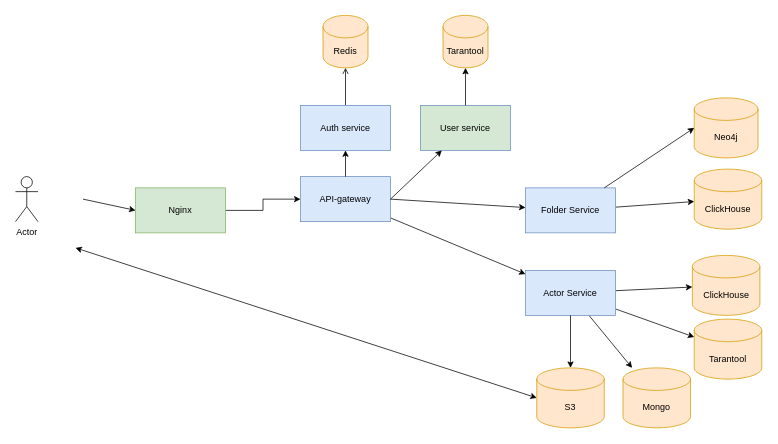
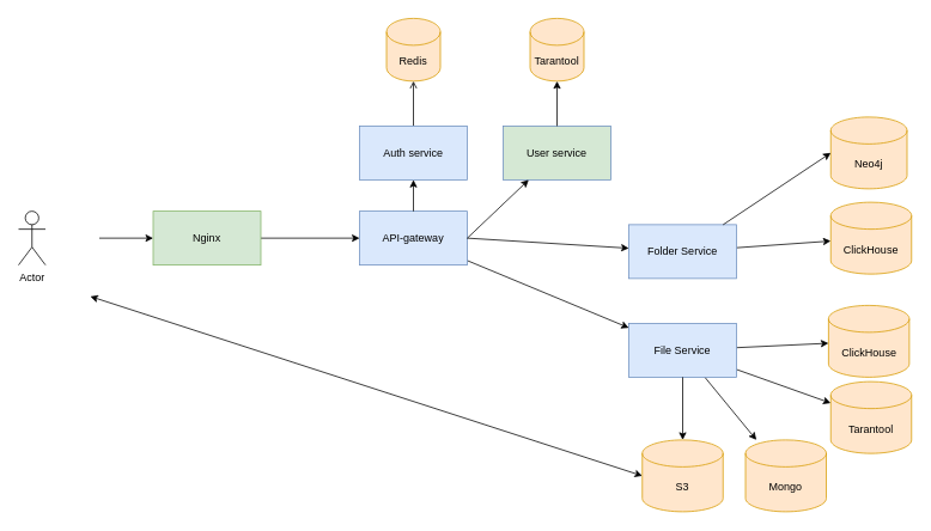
  <mxCell id="0" />
  <mxCell id="1" parent="0" />
  <mxCell id="2" value="Actor" style="shape=umlActor;verticalLabelPosition=bottom;verticalAlign=top;html=1;outlineConnect=0;" parent="1" vertex="1"><mxGeometry x="20" y="235" width="30" height="60" as="geometry" /></mxCell>
  <mxCell id="3" style="edgeStyle=orthogonalEdgeStyle;rounded=0;orthogonalLoop=1;jettySize=auto;html=1;" parent="1" source="4" target="6" edge="1"><mxGeometry relative="1" as="geometry" /></mxCell>
- <mxCell id="4" value="Nginx" style="rounded=0;whiteSpace=wrap;html=1;fillColor=#d5e8d4;strokeColor=#82b366;" parent="1" vertex="1"><mxGeometry x="180" y="250" width="120" height="60" as="geometry" /></mxCell>
+ <mxCell id="4" value="Nginx" style="rounded=0;whiteSpace=wrap;html=1;fillColor=#d5e8d4;strokeColor=#82b366;" parent="1" vertex="1"><mxGeometry x="170" y="235" width="120" height="60" as="geometry" /></mxCell>
  <mxCell id="5" style="rounded=0;orthogonalLoop=1;jettySize=auto;html=1;" parent="1" source="6" target="19" edge="1"><mxGeometry relative="1" as="geometry" /></mxCell>
  <mxCell id="6" value="API-gateway" style="rounded=0;whiteSpace=wrap;html=1;fillColor=#dae8fc;strokeColor=#6c8ebf;" parent="1" vertex="1"><mxGeometry x="400" y="235" width="120" height="60" as="geometry" /></mxCell>
  <mxCell id="7" value="" style="endArrow=classic;html=1;rounded=0;entryX=0;entryY=0.5;entryDx=0;entryDy=0;" parent="1" target="4" edge="1"><mxGeometry width="50" height="50" relative="1" as="geometry"><mxPoint x="110" y="265" as="sourcePoint" /><mxPoint x="150" y="280" as="targetPoint" /></mxGeometry></mxCell>
  <mxCell id="8" value="Redis" style="shape=cylinder3;whiteSpace=wrap;html=1;boundedLbl=1;backgroundOutline=1;size=15;fillColor=#ffe6cc;strokeColor=#d79b00;" parent="1" vertex="1"><mxGeometry x="430" y="20" width="60" height="70" as="geometry" /></mxCell>
  <mxCell id="9" style="edgeStyle=orthogonalEdgeStyle;rounded=0;orthogonalLoop=1;jettySize=auto;html=1;endArrow=open;" parent="1" source="10" target="8" edge="1"><mxGeometry relative="1" as="geometry" /></mxCell>
  <mxCell id="10" value="Auth service" style="rounded=0;whiteSpace=wrap;html=1;fillColor=#dae8fc;strokeColor=#6c8ebf;" parent="1" vertex="1"><mxGeometry x="400" y="140" width="120" height="60" as="geometry" /></mxCell>
  <mxCell id="11" value="User service" style="rounded=0;whiteSpace=wrap;html=1;fillColor=#d5e8d4;strokeColor=#6c8ebf;" parent="1" vertex="1"><mxGeometry x="560" y="140" width="120" height="60" as="geometry" /></mxCell>
  <mxCell id="12" value="" style="endArrow=classic;html=1;rounded=0;exitX=0.5;exitY=0;exitDx=0;exitDy=0;" parent="1" source="6" target="10" edge="1"><mxGeometry width="50" height="50" relative="1" as="geometry"><mxPoint x="450" y="200" as="sourcePoint" /><mxPoint x="500" y="150" as="targetPoint" /></mxGeometry></mxCell>
  <mxCell id="13" value="" style="endArrow=classic;html=1;rounded=0;exitX=1;exitY=0.5;exitDx=0;exitDy=0;" parent="1" source="6" target="11" edge="1"><mxGeometry width="50" height="50" relative="1" as="geometry"><mxPoint x="450" y="200" as="sourcePoint" /><mxPoint x="500" y="150" as="targetPoint" /></mxGeometry></mxCell>
  <mxCell id="14" value="Tarantool" style="shape=cylinder3;whiteSpace=wrap;html=1;boundedLbl=1;backgroundOutline=1;size=15;fillColor=#ffe6cc;strokeColor=#d79b00;" parent="1" vertex="1"><mxGeometry x="590" y="20" width="60" height="70" as="geometry" /></mxCell>
  <mxCell id="15" value="" style="endArrow=classic;html=1;rounded=0;exitX=0.5;exitY=0;exitDx=0;exitDy=0;" parent="1" source="11" target="14" edge="1"><mxGeometry width="50" height="50" relative="1" as="geometry"><mxPoint x="450" y="200" as="sourcePoint" /><mxPoint x="600" y="110" as="targetPoint" /></mxGeometry></mxCell>
  <mxCell id="16" style="rounded=0;orthogonalLoop=1;jettySize=auto;html=1;" parent="1" source="19" target="24" edge="1"><mxGeometry relative="1" as="geometry" /></mxCell>
  <mxCell id="17" style="rounded=0;orthogonalLoop=1;jettySize=auto;html=1;" parent="1" source="19" target="26" edge="1"><mxGeometry relative="1" as="geometry" /></mxCell>
  <mxCell id="18" style="rounded=0;orthogonalLoop=1;jettySize=auto;html=1;" edge="1" parent="1" source="19" target="31"><mxGeometry relative="1" as="geometry" /></mxCell>
- <mxCell id="19" value="Actor Service" style="rounded=0;whiteSpace=wrap;html=1;fillColor=#dae8fc;strokeColor=#6c8ebf;" parent="1" vertex="1"><mxGeometry x="700" y="360" width="120" height="60" as="geometry" /></mxCell>
+ <mxCell id="19" value="File Service" style="rounded=0;whiteSpace=wrap;html=1;fillColor=#dae8fc;strokeColor=#6c8ebf;" parent="1" vertex="1"><mxGeometry x="700" y="360" width="120" height="60" as="geometry" /></mxCell>
  <mxCell id="20" style="rounded=0;orthogonalLoop=1;jettySize=auto;html=1;" parent="1" source="21" target="30" edge="1"><mxGeometry relative="1" as="geometry" /></mxCell>
  <mxCell id="21" value="Folder Service" style="rounded=0;whiteSpace=wrap;html=1;fillColor=#dae8fc;strokeColor=#6c8ebf;" parent="1" vertex="1"><mxGeometry x="700" y="250" width="120" height="60" as="geometry" /></mxCell>
  <mxCell id="22" value="Neo4j" style="shape=cylinder3;whiteSpace=wrap;html=1;boundedLbl=1;backgroundOutline=1;size=15;fillColor=#ffe6cc;strokeColor=#d79b00;" parent="1" vertex="1"><mxGeometry x="925" y="130" width="85" height="80" as="geometry" /></mxCell>
  <mxCell id="23" style="rounded=0;orthogonalLoop=1;jettySize=auto;html=1;entryX=0;entryY=0.5;entryDx=0;entryDy=0;entryPerimeter=0;" parent="1" source="21" target="22" edge="1"><mxGeometry relative="1" as="geometry" /></mxCell>
  <mxCell id="24" value="Mongo" style="shape=cylinder3;whiteSpace=wrap;html=1;boundedLbl=1;backgroundOutline=1;size=15;fillColor=#ffe6cc;strokeColor=#d79b00;" parent="1" vertex="1"><mxGeometry x="830" y="490" width="90" height="80" as="geometry" /></mxCell>
  <mxCell id="25" value="" style="endArrow=classic;html=1;rounded=0;exitX=1;exitY=0.5;exitDx=0;exitDy=0;" parent="1" source="6" target="21" edge="1"><mxGeometry width="50" height="50" relative="1" as="geometry"><mxPoint x="750" y="370" as="sourcePoint" /><mxPoint x="800" y="320" as="targetPoint" /></mxGeometry></mxCell>
  <mxCell id="26" value="ClickHouse" style="shape=cylinder3;whiteSpace=wrap;html=1;boundedLbl=1;backgroundOutline=1;size=15;fillColor=#ffe6cc;strokeColor=#d79b00;" parent="1" vertex="1"><mxGeometry x="922.5" y="340" width="90" height="80" as="geometry" /></mxCell>
  <mxCell id="27" value="S3" style="shape=cylinder3;whiteSpace=wrap;html=1;boundedLbl=1;backgroundOutline=1;size=15;fillColor=#ffe6cc;strokeColor=#d79b00;" parent="1" vertex="1"><mxGeometry x="715" y="490" width="90" height="80" as="geometry" /></mxCell>
  <mxCell id="28" value="" style="endArrow=classic;html=1;rounded=0;exitX=0.5;exitY=1;exitDx=0;exitDy=0;" parent="1" source="19" target="27" edge="1"><mxGeometry width="50" height="50" relative="1" as="geometry"><mxPoint x="750" y="370" as="sourcePoint" /><mxPoint x="800" y="320" as="targetPoint" /></mxGeometry></mxCell>
  <mxCell id="29" value="" style="endArrow=classic;html=1;rounded=0;entryX=0;entryY=0.5;entryDx=0;entryDy=0;entryPerimeter=0;startArrow=classic;startFill=1;" parent="1" target="27" edge="1"><mxGeometry width="50" height="50" relative="1" as="geometry"><mxPoint x="100" y="330" as="sourcePoint" /><mxPoint x="800" y="320" as="targetPoint" /></mxGeometry></mxCell>
  <mxCell id="30" value="ClickHouse" style="shape=cylinder3;whiteSpace=wrap;html=1;boundedLbl=1;backgroundOutline=1;size=15;fillColor=#ffe6cc;strokeColor=#d79b00;" parent="1" vertex="1"><mxGeometry x="925" y="225" width="90" height="80" as="geometry" /></mxCell>
  <mxCell id="31" value="Tarantool" style="shape=cylinder3;whiteSpace=wrap;html=1;boundedLbl=1;backgroundOutline=1;size=15;fillColor=#ffe6cc;strokeColor=#d79b00;" vertex="1" parent="1"><mxGeometry x="925" y="425" width="90" height="80" as="geometry" /></mxCell>
